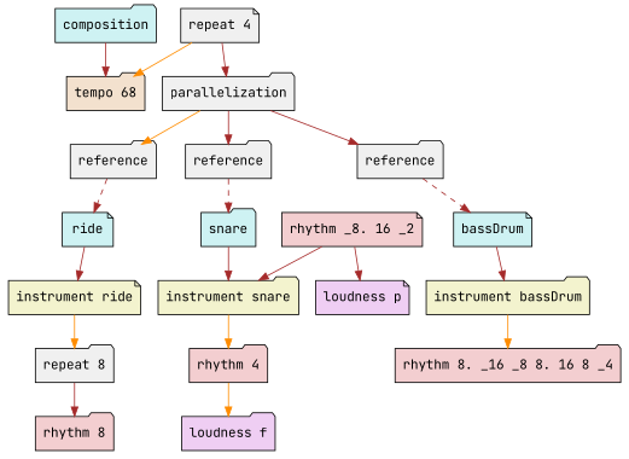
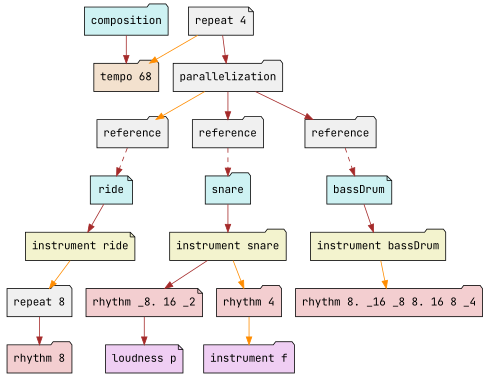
  digraph {
    fontname="JetBrains Mono"
    ordering=out
    node [fillcolor="#f0f0f0" fontname="JetBrains Mono" shape=folder style=filled]
    edge [color=brown fontname="JetBrains Mono"]
    n1 [fillcolor="#cef2f3" label=composition]
    n2 [fillcolor="#f3e1ce" label="tempo 68"]
    n3 [label="repeat 4" shape=note]
    n4 [label=parallelization]
    n5 [label=reference]
    n6 [label=reference]
    n7 [label=reference]
    n8 [fillcolor="#cef2f3" label=ride shape=note]
    n9 [fillcolor="#cef2f3" label=snare]
    n10 [fillcolor="#cef2f3" label=bassDrum shape=note]
    n11 [fillcolor="#f3f3ce" label="instrument ride" shape=note]
    n12 [fillcolor="#f3f3ce" label="instrument snare"]
    n13 [fillcolor="#f3f3ce" label="instrument bassDrum"]
    n14 [label="repeat 8"]
    n15 [fillcolor="#f3ced0" label="rhythm 8"]
    n16 [fillcolor="#f3ced0" label="rhythm _8. 16 _2" shape=note]
    n17 [fillcolor="#f3ced0" label="rhythm 4"]
    n18 [fillcolor="#efcef3" label="loudness p" shape=note]
-   n19 [fillcolor="#efcef3" label="loudness f"]
+   n19 [fillcolor="#efcef3" label="instrument f"]
    n20 [fillcolor="#f3ced0" label="rhythm 8. _16 _8 8. 16 8 _4"]
    n1 -> n2
    n3 -> n2 [color=darkorange]
    n3 -> n4
    n4 -> n5 [color=darkorange]
    n4 -> n6
    n4 -> n7
    n5 -> n8 [style=dashed]
    n6 -> n9 [style=dashed]
    n7 -> n10 [style=dashed]
    n8 -> n11
    n9 -> n12
    n10 -> n13
    n11 -> n14 [color=darkorange]
-   n16 -> n12
+   n12 -> n16
    n12 -> n17 [color=darkorange]
    n13 -> n20 [color=darkorange]
    n14 -> n15
    n16 -> n18
    n17 -> n19 [color=darkorange]
  }
